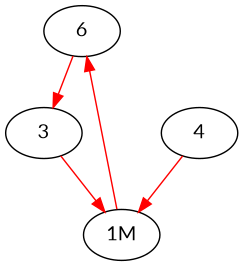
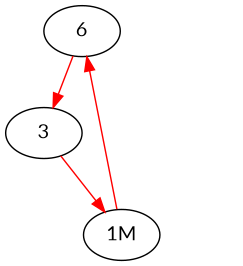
  digraph {
    fontname=Lato
    node [fontname=Lato]
    edge [color=red fontname=Lato]
    n1 [label=6]
    "1M"
    3
-   4
    n1 -> 3
    "1M" -> n1
    3 -> "1M"
-   4 -> "1M"
  }
